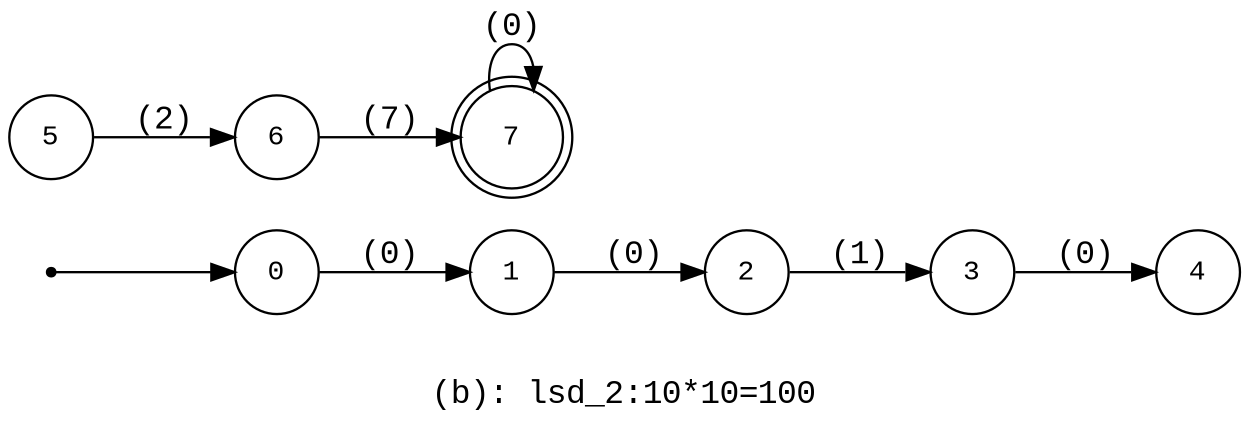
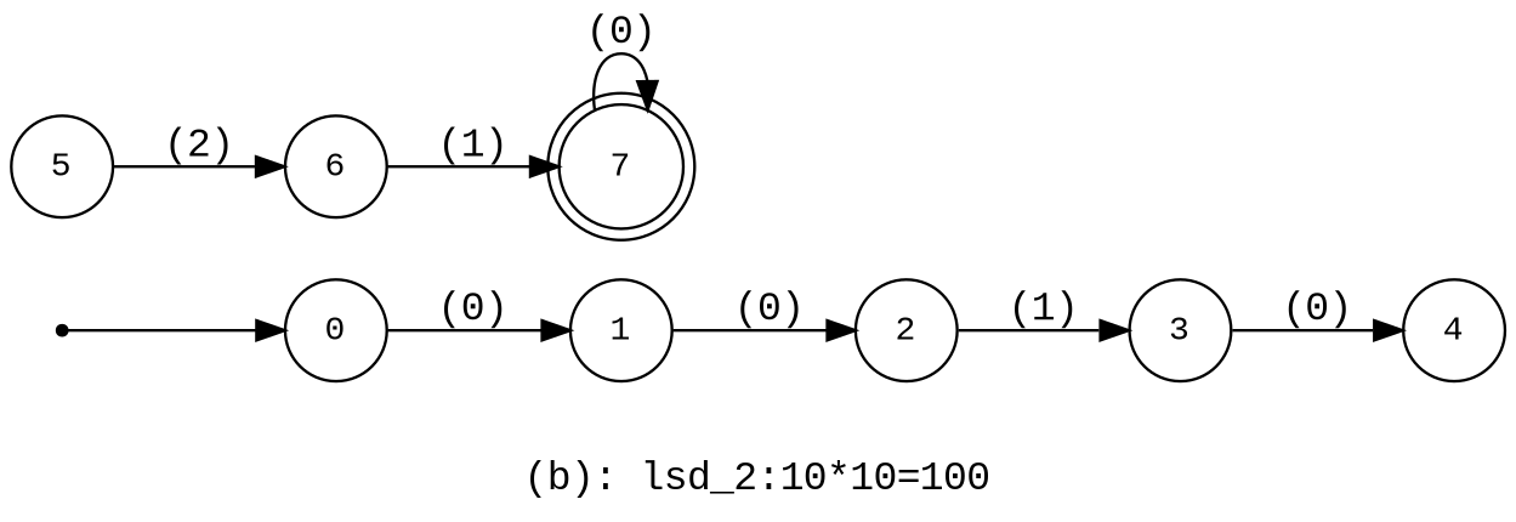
  digraph {
    fontname="Liberation Mono"
    label="(b): lsd_2:10*10=100"
    rankdir=LR
    node [fontname="Liberation Mono" fontsize=12 shape=circle]
    edge [fontname="Liberation Mono"]
    n1 [label=0]
    n2 [label=1]
    n3 [label=2]
    n4 [label=3]
    n5 [label=4]
    n6 [label=5]
    n7 [label=6]
    n8 [label=7 shape=doublecircle]
    n9 [label=7 shape=point]
    n1 -> n2 [label="(0)"]
    n2 -> n3 [label="(0)"]
    n3 -> n4 [label="(1)"]
    n4 -> n5 [label="(0)"]
    n6 -> n7 [label="(2)"]
-   n7 -> n8 [label="(7)"]
+   n7 -> n8 [label="(1)"]
    n8 -> n8 [label="(0)"]
    n9 -> n1
  }
